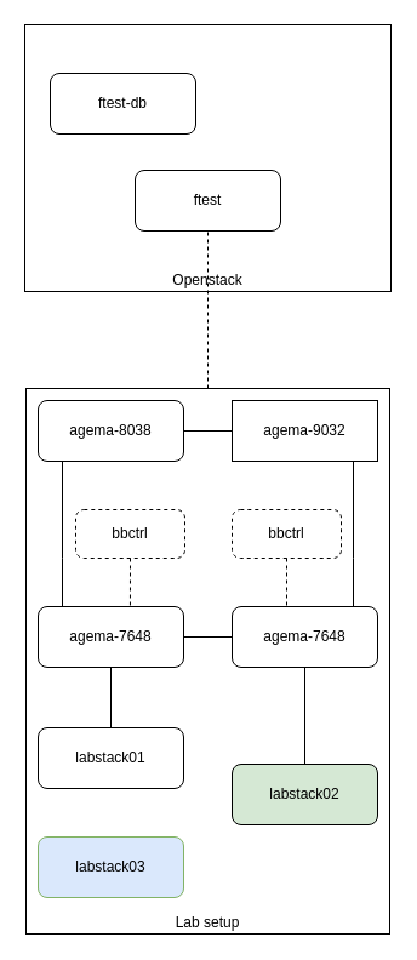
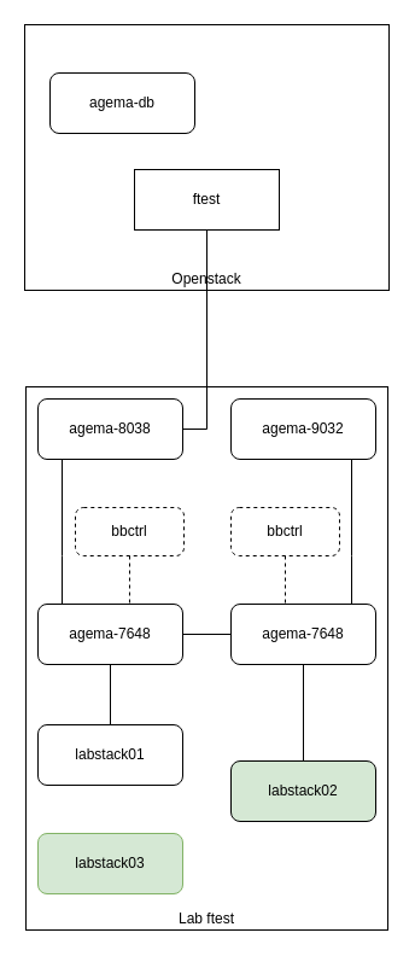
  <mxCell id="0" />
  <mxCell id="1" parent="0" />
  <mxCell id="2" value="" style="edgeStyle=orthogonalEdgeStyle;rounded=0;orthogonalLoop=1;jettySize=auto;html=1;dashed=1;endArrow=none;endFill=0;" edge="1" parent="1" source="3" target="23"><mxGeometry relative="1" as="geometry" /></mxCell>
- <mxCell id="3" value="Lab setup" style="rounded=0;whiteSpace=wrap;html=1;align=center;fillColor=none;verticalAlign=bottom;" vertex="1" parent="1"><mxGeometry x="21" y="320" width="300" height="450" as="geometry" /></mxCell>
+ <mxCell id="3" value="Lab ftest" style="rounded=0;whiteSpace=wrap;html=1;align=center;fillColor=none;verticalAlign=bottom;" vertex="1" parent="1"><mxGeometry x="21" y="320" width="300" height="450" as="geometry" /></mxCell>
  <mxCell id="4" value="Openstack " style="rounded=0;whiteSpace=wrap;html=1;align=center;fillColor=none;verticalAlign=bottom;" vertex="1" parent="1"><mxGeometry x="20" y="20" width="302" height="220" as="geometry" /></mxCell>
  <mxCell id="5" style="edgeStyle=orthogonalEdgeStyle;rounded=0;orthogonalLoop=1;jettySize=auto;html=1;exitX=1;exitY=0.5;exitDx=0;exitDy=0;entryX=0;entryY=0.5;entryDx=0;entryDy=0;endArrow=none;endFill=0;" edge="1" parent="1" source="8" target="14"><mxGeometry relative="1" as="geometry" /></mxCell>
  <mxCell id="6" value="" style="edgeStyle=orthogonalEdgeStyle;rounded=0;orthogonalLoop=1;jettySize=auto;html=1;endArrow=none;endFill=0;" edge="1" parent="1" source="8" target="11"><mxGeometry relative="1" as="geometry" /></mxCell>
  <mxCell id="7" value="" style="edgeStyle=orthogonalEdgeStyle;rounded=0;orthogonalLoop=1;jettySize=auto;html=1;endArrow=none;endFill=0;" edge="1" parent="1" source="8" target="10"><mxGeometry relative="1" as="geometry"><Array as="points"><mxPoint x="51" y="460" /><mxPoint x="51" y="460" /></Array></mxGeometry></mxCell>
  <mxCell id="8" value="agema-7648" style="rounded=1;whiteSpace=wrap;html=1;align=center;" vertex="1" parent="1"><mxGeometry x="31" width="120" height="50" as="geometry" y="500" /></mxCell>
- <mxCell id="9" style="edgeStyle=orthogonalEdgeStyle;rounded=0;orthogonalLoop=1;jettySize=auto;html=1;exitX=1;exitY=0.5;exitDx=0;exitDy=0;entryX=0;entryY=0.5;entryDx=0;entryDy=0;endArrow=none;endFill=0;" edge="1" parent="1" source="10" target="15"><mxGeometry relative="1" as="geometry" /></mxCell>
+ <mxCell id="9" style="edgeStyle=orthogonalEdgeStyle;rounded=0;orthogonalLoop=1;jettySize=auto;html=1;exitX=1;exitY=0.5;exitDx=0;exitDy=0;endArrow=none;endFill=0;" edge="1" parent="1" source="10" target="23"><mxGeometry relative="1" as="geometry" /></mxCell>
  <mxCell id="10" value="agema-8038" style="rounded=1;whiteSpace=wrap;html=1;align=center;" vertex="1" parent="1"><mxGeometry x="31" y="330" width="120" height="50" as="geometry" /></mxCell>
  <mxCell id="11" value="labstack01" style="rounded=1;whiteSpace=wrap;html=1;align=center;" vertex="1" parent="1"><mxGeometry x="31" y="600" width="120" height="50" as="geometry" /></mxCell>
  <mxCell id="12" value="" style="edgeStyle=orthogonalEdgeStyle;rounded=0;orthogonalLoop=1;jettySize=auto;html=1;endArrow=none;endFill=0;" edge="1" parent="1" source="14" target="16"><mxGeometry relative="1" as="geometry" /></mxCell>
  <mxCell id="13" value="" style="edgeStyle=orthogonalEdgeStyle;rounded=0;orthogonalLoop=1;jettySize=auto;html=1;endArrow=none;endFill=0;" edge="1" parent="1" source="14" target="15"><mxGeometry relative="1" as="geometry"><Array as="points"><mxPoint x="291" y="460" /><mxPoint x="291" y="460" /></Array></mxGeometry></mxCell>
  <mxCell id="14" value="&lt;div&gt;agema-7648&lt;/div&gt;" style="rounded=1;whiteSpace=wrap;html=1;align=center;" vertex="1" parent="1"><mxGeometry x="191" width="120" height="50" as="geometry" y="500" /></mxCell>
- <mxCell id="15" value="agema-9032" style="whiteSpace=wrap;html=1;align=center;rounded=0;" vertex="1" parent="1"><mxGeometry x="191" y="330" width="120" height="50" as="geometry" /></mxCell>
+ <mxCell id="15" value="agema-9032" style="rounded=1;whiteSpace=wrap;html=1;align=center;" vertex="1" parent="1"><mxGeometry x="191" y="330" width="120" height="50" as="geometry" /></mxCell>
  <mxCell id="16" value="labstack02" style="rounded=1;whiteSpace=wrap;html=1;align=center;fillColor=#d5e8d4;" vertex="1" parent="1"><mxGeometry x="191" y="630" width="120" height="50" as="geometry" /></mxCell>
- <mxCell id="17" value="labstack03" style="rounded=1;whiteSpace=wrap;html=1;align=center;fillColor=#dae8fc;strokeColor=#82b366;" vertex="1" parent="1"><mxGeometry x="31" y="690" width="120" height="50" as="geometry" /></mxCell>
+ <mxCell id="17" value="labstack03" style="rounded=1;whiteSpace=wrap;html=1;align=center;fillColor=#d5e8d4;strokeColor=#82b366;" vertex="1" parent="1"><mxGeometry x="31" y="690" width="120" height="50" as="geometry" /></mxCell>
  <mxCell id="18" style="edgeStyle=orthogonalEdgeStyle;rounded=0;orthogonalLoop=1;jettySize=auto;html=1;exitX=0.5;exitY=1;exitDx=0;exitDy=0;entryX=0.633;entryY=0.02;entryDx=0;entryDy=0;entryPerimeter=0;endArrow=none;endFill=0;dashed=1;" edge="1" parent="1" source="19" target="8"><mxGeometry relative="1" as="geometry" /></mxCell>
  <mxCell id="19" value="bbctrl" style="rounded=1;whiteSpace=wrap;html=1;fillColor=none;align=center;arcSize=17;dashed=1;" vertex="1" parent="1"><mxGeometry x="62" y="420" width="90" height="40" as="geometry" /></mxCell>
  <mxCell id="20" style="edgeStyle=orthogonalEdgeStyle;rounded=0;orthogonalLoop=1;jettySize=auto;html=1;exitX=0.5;exitY=1;exitDx=0;exitDy=0;entryX=0.375;entryY=0;entryDx=0;entryDy=0;entryPerimeter=0;endArrow=none;endFill=0;dashed=1;" edge="1" parent="1" source="21" target="14"><mxGeometry relative="1" as="geometry" /></mxCell>
  <mxCell id="21" value="bbctrl" style="rounded=1;whiteSpace=wrap;html=1;fillColor=none;align=center;arcSize=17;dashed=1;" vertex="1" parent="1"><mxGeometry x="191" y="420" width="90" height="40" as="geometry" /></mxCell>
- <mxCell id="22" value="ftest-db" style="rounded=1;whiteSpace=wrap;html=1;align=center;" vertex="1" parent="1"><mxGeometry x="41" y="60" width="120" height="50" as="geometry" /></mxCell>
- <mxCell id="23" value="&lt;div&gt;ftest&lt;/div&gt;" style="rounded=1;whiteSpace=wrap;html=1;align=center;" vertex="1" parent="1"><mxGeometry x="111" y="140" width="120" height="50" as="geometry" /></mxCell>
+ <mxCell id="22" value="agema-db" style="rounded=1;whiteSpace=wrap;html=1;align=center;" vertex="1" parent="1"><mxGeometry x="41" y="60" width="120" height="50" as="geometry" /></mxCell>
+ <mxCell id="23" value="&lt;div&gt;ftest&lt;/div&gt;" style="whiteSpace=wrap;html=1;align=center;rounded=0;" vertex="1" parent="1"><mxGeometry x="111" y="140" width="120" height="50" as="geometry" /></mxCell>
